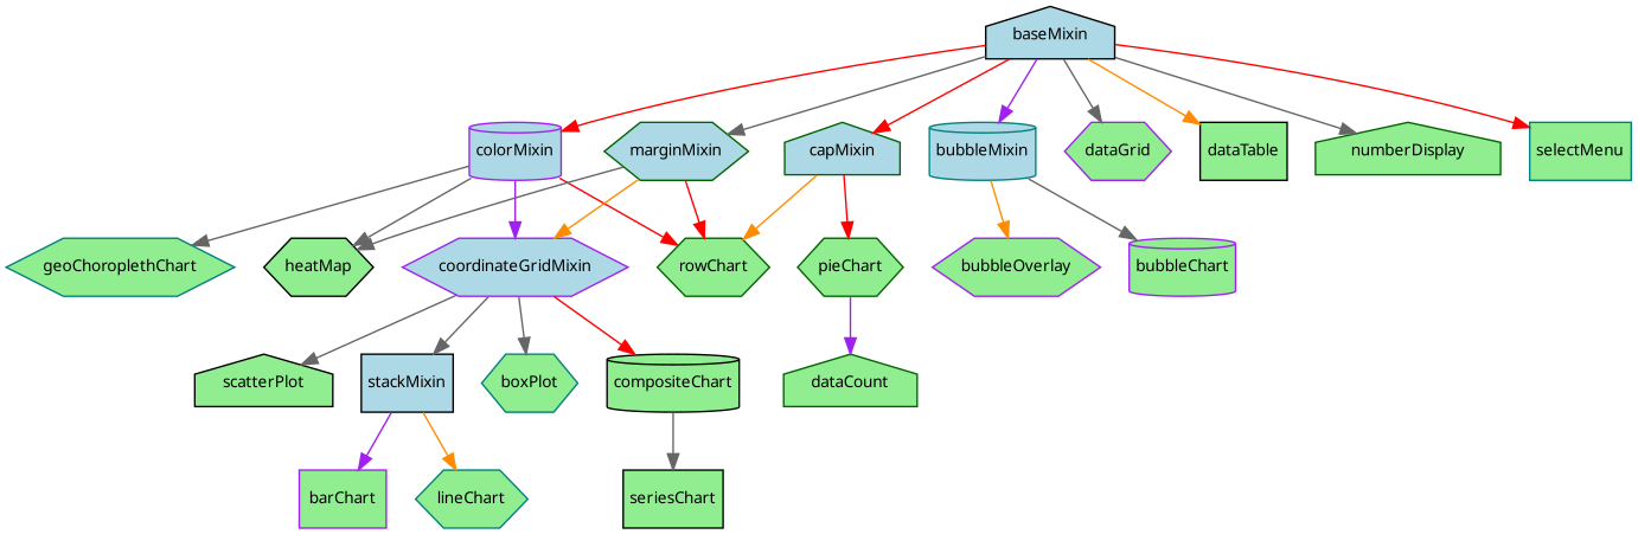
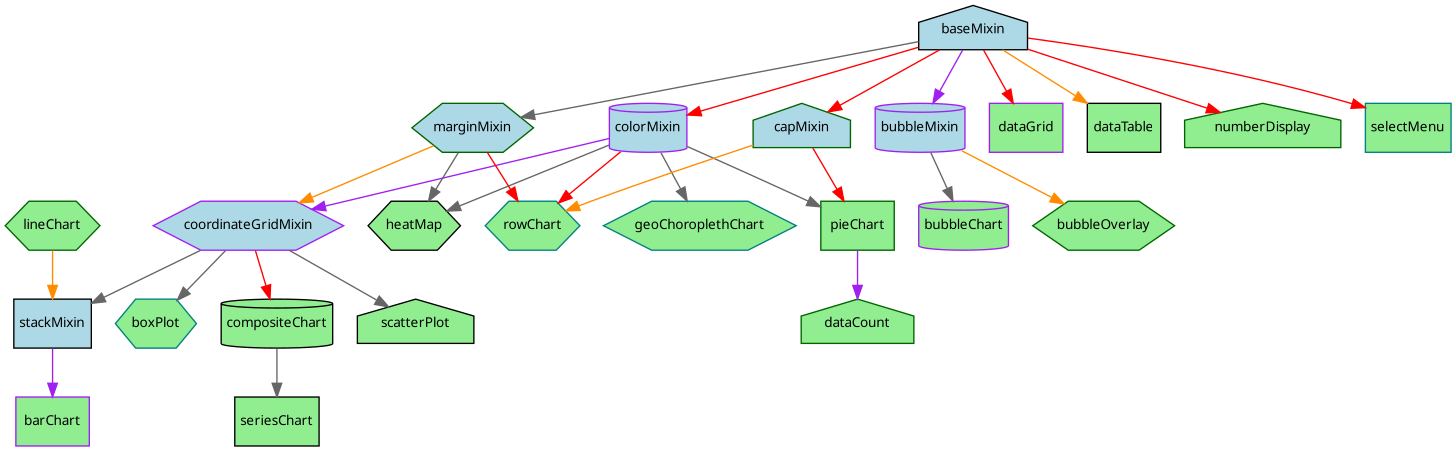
  digraph {
    rankdir=TB
    ranksep=0.5
    node [color=black fillcolor=lightgreen fontname="sans-serif" fontsize=10 margin="0.05,0.05" shape=hexagon style=filled]
    edge [color=gray40]
    baseMixin [fillcolor=lightblue shape=house]
    colorMixin [color=purple fillcolor=lightblue shape=cylinder]
    marginMixin [color=darkgreen fillcolor=lightblue]
-   bubbleMixin [color=teal fillcolor=lightblue shape=cylinder]
+   bubbleMixin [color=purple fillcolor=lightblue shape=cylinder]
    coordinateGridMixin [color=purple fillcolor=lightblue]
    stackMixin [fillcolor=lightblue shape=box]
    capMixin [color=darkgreen fillcolor=lightblue shape=house]
-   dataGrid [color=purple]
+   dataGrid [color=purple shape=box]
    dataTable [shape=box]
    numberDisplay [color=darkgreen shape=house]
    selectMenu [color=teal shape=box]
    geoChoroplethChart [color=teal]
    heatMap
-   pieChart [color=darkgreen]
-   rowChart [color=darkgreen]
+   pieChart [color=darkgreen shape=box]
+   rowChart [color=teal]
    bubbleChart [color=purple shape=cylinder]
-   bubbleOverlay [color=purple]
+   bubbleOverlay [color=darkgreen]
    boxPlot [color=teal]
    compositeChart [shape=cylinder]
    scatterPlot [shape=house]
    barChart [color=purple shape=box]
-   lineChart [color=teal]
+   lineChart [color=darkgreen]
    dataCount [color=darkgreen shape=house]
    seriesChart [shape=box]
    subgraph sub_1 {
      baseMixin
      colorMixin
      marginMixin
      bubbleMixin
      coordinateGridMixin
      stackMixin
      capMixin
    }
    baseMixin -> colorMixin [color=red]
    baseMixin -> marginMixin
    baseMixin -> bubbleMixin [color=purple]
    baseMixin -> capMixin [color=red]
-   baseMixin -> dataGrid
+   baseMixin -> dataGrid [color=red]
    baseMixin -> dataTable [color=darkorange]
-   baseMixin -> numberDisplay
+   baseMixin -> numberDisplay [color=red]
    baseMixin -> selectMenu [color=red]
    colorMixin -> coordinateGridMixin [color=purple]
    colorMixin -> geoChoroplethChart
    colorMixin -> heatMap
+   colorMixin -> pieChart
    colorMixin -> rowChart [color=red]
    marginMixin -> coordinateGridMixin [color=darkorange]
    marginMixin -> heatMap
    marginMixin -> rowChart [color=red]
    bubbleMixin -> bubbleChart
    bubbleMixin -> bubbleOverlay [color=darkorange]
    coordinateGridMixin -> stackMixin
    coordinateGridMixin -> boxPlot
    coordinateGridMixin -> compositeChart [color=red]
    coordinateGridMixin -> scatterPlot
    stackMixin -> barChart [color=purple]
-   stackMixin -> lineChart [color=darkorange]
+   lineChart -> stackMixin [color=darkorange]
    capMixin -> pieChart [color=red]
    capMixin -> rowChart [color=darkorange]
    pieChart -> dataCount [color=purple]
    compositeChart -> seriesChart
  }
